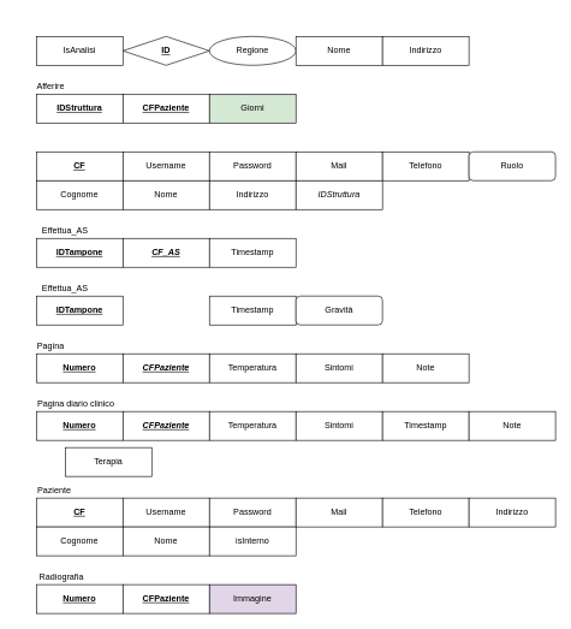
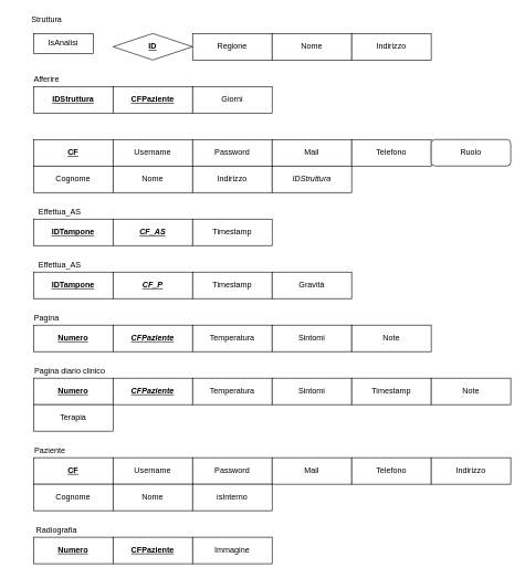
  <mxCell id="0" />
  <mxCell id="1" parent="0" />
- <mxCell id="3" value="IsAnalisi" style="rounded=0;whiteSpace=wrap;html=1;" vertex="1" parent="1"><mxGeometry x="50" y="50" width="120" height="40" as="geometry" /></mxCell>
+ <mxCell id="2" value="Struttura" style="text;html=1;strokeColor=none;fillColor=none;align=center;verticalAlign=middle;whiteSpace=wrap;rounded=0;" vertex="1" parent="1"><mxGeometry x="50" y="20" width="40" height="20" as="geometry" /></mxCell>
+ <mxCell id="3" value="IsAnalisi" style="rounded=0;whiteSpace=wrap;html=1;" vertex="1" parent="1"><mxGeometry x="50" y="50" width="90" height="30" as="geometry" /></mxCell>
  <mxCell id="4" value="&lt;u&gt;&lt;b&gt;ID&lt;/b&gt;&lt;/u&gt;" style="rhombus;whiteSpace=wrap;html=1;" vertex="1" parent="1"><mxGeometry x="170" y="50" width="120" height="40" as="geometry" /></mxCell>
- <mxCell id="5" value="Regione" style="ellipse;whiteSpace=wrap;html=1;" vertex="1" parent="1"><mxGeometry x="290" y="50" width="120" height="40" as="geometry" /></mxCell>
+ <mxCell id="5" value="Regione" style="rounded=0;whiteSpace=wrap;html=1;" vertex="1" parent="1"><mxGeometry x="290" y="50" width="120" height="40" as="geometry" /></mxCell>
  <mxCell id="6" value="Nome" style="rounded=0;whiteSpace=wrap;html=1;" vertex="1" parent="1"><mxGeometry x="410" y="50" width="120" height="40" as="geometry" /></mxCell>
  <mxCell id="7" value="Indirizzo" style="rounded=0;whiteSpace=wrap;html=1;" vertex="1" parent="1"><mxGeometry x="530" y="50" width="120" height="40" as="geometry" /></mxCell>
  <mxCell id="8" value="Afferire" style="text;html=1;strokeColor=none;fillColor=none;align=center;verticalAlign=middle;whiteSpace=wrap;rounded=0;" vertex="1" parent="1"><mxGeometry x="50" y="110" width="40" height="20" as="geometry" /></mxCell>
  <mxCell id="9" value="&lt;b&gt;&lt;u&gt;IDStruttura&lt;/u&gt;&lt;/b&gt;" style="rounded=0;whiteSpace=wrap;html=1;" vertex="1" parent="1"><mxGeometry x="50" y="130" width="120" height="40" as="geometry" /></mxCell>
  <mxCell id="10" value="&lt;b&gt;&lt;u&gt;CFPaziente&lt;/u&gt;&lt;/b&gt;" style="rounded=0;whiteSpace=wrap;html=1;" vertex="1" parent="1"><mxGeometry x="170" y="130" width="120" height="40" as="geometry" /></mxCell>
- <mxCell id="11" value="Giorni" style="rounded=0;whiteSpace=wrap;html=1;fillColor=#d5e8d4;" vertex="1" parent="1"><mxGeometry x="290" y="130" width="120" height="40" as="geometry" /></mxCell>
+ <mxCell id="11" value="Giorni" style="rounded=0;whiteSpace=wrap;html=1;" vertex="1" parent="1"><mxGeometry x="290" y="130" width="120" height="40" as="geometry" /></mxCell>
  <mxCell id="12" value="&lt;b&gt;&lt;u&gt;CF&lt;/u&gt;&lt;/b&gt;" style="rounded=0;whiteSpace=wrap;html=1;" vertex="1" parent="1"><mxGeometry x="50" y="210" width="120" height="40" as="geometry" /></mxCell>
  <mxCell id="13" value="Username" style="rounded=0;whiteSpace=wrap;html=1;" vertex="1" parent="1"><mxGeometry x="170" y="210" width="120" height="40" as="geometry" /></mxCell>
  <mxCell id="14" value="Password" style="rounded=0;whiteSpace=wrap;html=1;" vertex="1" parent="1"><mxGeometry x="290" y="210" width="120" height="40" as="geometry" /></mxCell>
  <mxCell id="15" value="Mail" style="rounded=0;whiteSpace=wrap;html=1;" vertex="1" parent="1"><mxGeometry x="410" y="210" width="120" height="40" as="geometry" /></mxCell>
  <mxCell id="16" value="Telefono" style="rounded=0;whiteSpace=wrap;html=1;" vertex="1" parent="1"><mxGeometry x="530" y="210" width="120" height="40" as="geometry" /></mxCell>
  <mxCell id="17" value="Ruolo" style="whiteSpace=wrap;html=1;rounded=1;" vertex="1" parent="1"><mxGeometry x="650" y="210" width="120" height="40" as="geometry" /></mxCell>
  <mxCell id="18" value="Cognome" style="rounded=0;whiteSpace=wrap;html=1;" vertex="1" parent="1"><mxGeometry x="50" y="250" width="120" height="40" as="geometry" /></mxCell>
  <mxCell id="19" value="Nome" style="rounded=0;whiteSpace=wrap;html=1;" vertex="1" parent="1"><mxGeometry x="170" y="250" width="120" height="40" as="geometry" /></mxCell>
  <mxCell id="20" value="Indirizzo" style="rounded=0;whiteSpace=wrap;html=1;" vertex="1" parent="1"><mxGeometry x="290" y="250" width="120" height="40" as="geometry" /></mxCell>
  <mxCell id="21" value="&lt;i&gt;IDStruttura&lt;/i&gt;" style="rounded=0;whiteSpace=wrap;html=1;" vertex="1" parent="1"><mxGeometry x="410" y="250" width="120" height="40" as="geometry" /></mxCell>
  <mxCell id="22" value="Effettua_AS" style="text;html=1;strokeColor=none;fillColor=none;align=center;verticalAlign=middle;whiteSpace=wrap;rounded=0;" vertex="1" parent="1"><mxGeometry x="40" y="310" width="100" height="20" as="geometry" /></mxCell>
  <mxCell id="23" value="&lt;b&gt;&lt;u&gt;IDTampone&lt;/u&gt;&lt;/b&gt;" style="rounded=0;whiteSpace=wrap;html=1;" vertex="1" parent="1"><mxGeometry x="50" y="330" width="120" height="40" as="geometry" /></mxCell>
  <mxCell id="24" value="&lt;b&gt;&lt;i&gt;&lt;u&gt;CF_AS&lt;/u&gt;&lt;/i&gt;&lt;/b&gt;" style="rounded=0;whiteSpace=wrap;html=1;" vertex="1" parent="1"><mxGeometry x="170" y="330" width="120" height="40" as="geometry" /></mxCell>
  <mxCell id="25" value="Timestamp" style="rounded=0;whiteSpace=wrap;html=1;" vertex="1" parent="1"><mxGeometry x="290" y="330" width="120" height="40" as="geometry" /></mxCell>
  <mxCell id="26" value="Effettua_AS" style="text;html=1;strokeColor=none;fillColor=none;align=center;verticalAlign=middle;whiteSpace=wrap;rounded=0;" vertex="1" parent="1"><mxGeometry x="40" y="390" width="100" height="20" as="geometry" /></mxCell>
  <mxCell id="27" value="&lt;b&gt;&lt;u&gt;IDTampone&lt;/u&gt;&lt;/b&gt;" style="rounded=0;whiteSpace=wrap;html=1;" vertex="1" parent="1"><mxGeometry x="50" y="410" width="120" height="40" as="geometry" /></mxCell>
+ <mxCell id="28" value="&lt;b&gt;&lt;i&gt;&lt;u&gt;CF_P&lt;/u&gt;&lt;/i&gt;&lt;/b&gt;" style="rounded=0;whiteSpace=wrap;html=1;" vertex="1" parent="1"><mxGeometry x="170" y="410" width="120" height="40" as="geometry" /></mxCell>
  <mxCell id="29" value="Timestamp" style="rounded=0;whiteSpace=wrap;html=1;" vertex="1" parent="1"><mxGeometry x="290" y="410" width="120" height="40" as="geometry" /></mxCell>
- <mxCell id="30" value="Gravità" style="whiteSpace=wrap;html=1;rounded=1;" vertex="1" parent="1"><mxGeometry x="410" y="410" width="120" height="40" as="geometry" /></mxCell>
+ <mxCell id="30" value="Gravità" style="rounded=0;whiteSpace=wrap;html=1;" vertex="1" parent="1"><mxGeometry x="410" y="410" width="120" height="40" as="geometry" /></mxCell>
  <mxCell id="31" value="Pagina" style="text;html=1;strokeColor=none;fillColor=none;align=center;verticalAlign=middle;whiteSpace=wrap;rounded=0;" vertex="1" parent="1"><mxGeometry x="20" y="470" width="100" height="20" as="geometry" /></mxCell>
  <mxCell id="32" value="&lt;b&gt;&lt;u&gt;Numero&lt;/u&gt;&lt;/b&gt;" style="rounded=0;whiteSpace=wrap;html=1;" vertex="1" parent="1"><mxGeometry x="50" y="490" width="120" height="40" as="geometry" /></mxCell>
  <mxCell id="33" value="&lt;b&gt;&lt;i&gt;&lt;u&gt;CFPaziente&lt;/u&gt;&lt;/i&gt;&lt;/b&gt;" style="rounded=0;whiteSpace=wrap;html=1;" vertex="1" parent="1"><mxGeometry x="170" y="490" width="120" height="40" as="geometry" /></mxCell>
  <mxCell id="34" value="Temperatura" style="rounded=0;whiteSpace=wrap;html=1;" vertex="1" parent="1"><mxGeometry x="290" y="490" width="120" height="40" as="geometry" /></mxCell>
  <mxCell id="35" value="Sintomi" style="rounded=0;whiteSpace=wrap;html=1;" vertex="1" parent="1"><mxGeometry x="410" y="490" width="120" height="40" as="geometry" /></mxCell>
  <mxCell id="36" value="Note" style="rounded=0;whiteSpace=wrap;html=1;" vertex="1" parent="1"><mxGeometry x="530" y="490" width="120" height="40" as="geometry" /></mxCell>
  <mxCell id="37" value="&lt;b&gt;&lt;u&gt;Numero&lt;/u&gt;&lt;/b&gt;" style="rounded=0;whiteSpace=wrap;html=1;" vertex="1" parent="1"><mxGeometry x="50" y="570" width="120" height="40" as="geometry" /></mxCell>
  <mxCell id="38" value="&lt;b&gt;&lt;i&gt;&lt;u&gt;CFPaziente&lt;/u&gt;&lt;/i&gt;&lt;/b&gt;" style="rounded=0;whiteSpace=wrap;html=1;" vertex="1" parent="1"><mxGeometry x="170" y="570" width="120" height="40" as="geometry" /></mxCell>
  <mxCell id="39" value="Temperatura" style="rounded=0;whiteSpace=wrap;html=1;" vertex="1" parent="1"><mxGeometry x="290" y="570" width="120" height="40" as="geometry" /></mxCell>
  <mxCell id="40" value="Sintomi" style="rounded=0;whiteSpace=wrap;html=1;" vertex="1" parent="1"><mxGeometry x="410" y="570" width="120" height="40" as="geometry" /></mxCell>
  <mxCell id="41" value="Timestamp" style="rounded=0;whiteSpace=wrap;html=1;" vertex="1" parent="1"><mxGeometry x="530" y="570" width="120" height="40" as="geometry" /></mxCell>
  <mxCell id="42" value="Pagina diario clinico" style="text;html=1;strokeColor=none;fillColor=none;align=center;verticalAlign=middle;whiteSpace=wrap;rounded=0;" vertex="1" parent="1"><mxGeometry x="40" y="550" width="130" height="20" as="geometry" /></mxCell>
  <mxCell id="43" value="Note" style="rounded=0;whiteSpace=wrap;html=1;" vertex="1" parent="1"><mxGeometry x="650" y="570" width="120" height="40" as="geometry" /></mxCell>
- <mxCell id="44" value="Terapia" style="rounded=0;whiteSpace=wrap;html=1;" vertex="1" parent="1"><mxGeometry x="90" y="620" width="120" height="40" as="geometry" /></mxCell>
+ <mxCell id="44" value="Terapia" style="rounded=0;whiteSpace=wrap;html=1;" vertex="1" parent="1"><mxGeometry x="50" y="610" width="120" height="40" as="geometry" /></mxCell>
  <mxCell id="45" value="Paziente" style="text;html=1;strokeColor=none;fillColor=none;align=center;verticalAlign=middle;whiteSpace=wrap;rounded=0;" vertex="1" parent="1"><mxGeometry x="40" y="670" width="70" height="20" as="geometry" /></mxCell>
  <mxCell id="46" value="&lt;b&gt;&lt;u&gt;CF&lt;/u&gt;&lt;/b&gt;" style="rounded=0;whiteSpace=wrap;html=1;" vertex="1" parent="1"><mxGeometry x="50" y="690" width="120" height="40" as="geometry" /></mxCell>
  <mxCell id="47" value="Username" style="rounded=0;whiteSpace=wrap;html=1;" vertex="1" parent="1"><mxGeometry x="170" y="690" width="120" height="40" as="geometry" /></mxCell>
  <mxCell id="48" value="Password" style="rounded=0;whiteSpace=wrap;html=1;" vertex="1" parent="1"><mxGeometry x="290" y="690" width="120" height="40" as="geometry" /></mxCell>
  <mxCell id="49" value="Mail" style="rounded=0;whiteSpace=wrap;html=1;" vertex="1" parent="1"><mxGeometry x="410" y="690" width="120" height="40" as="geometry" /></mxCell>
  <mxCell id="50" value="Telefono" style="rounded=0;whiteSpace=wrap;html=1;" vertex="1" parent="1"><mxGeometry x="530" y="690" width="120" height="40" as="geometry" /></mxCell>
  <mxCell id="51" value="Cognome" style="rounded=0;whiteSpace=wrap;html=1;" vertex="1" parent="1"><mxGeometry x="50" y="730" width="120" height="40" as="geometry" /></mxCell>
  <mxCell id="52" value="Nome" style="rounded=0;whiteSpace=wrap;html=1;" vertex="1" parent="1"><mxGeometry x="170" y="730" width="120" height="40" as="geometry" /></mxCell>
  <mxCell id="53" value="Indirizzo" style="rounded=0;whiteSpace=wrap;html=1;" vertex="1" parent="1"><mxGeometry x="650" y="690" width="120" height="40" as="geometry" /></mxCell>
  <mxCell id="54" value="isInterno" style="rounded=0;whiteSpace=wrap;html=1;" vertex="1" parent="1"><mxGeometry x="290" y="730" width="120" height="40" as="geometry" /></mxCell>
  <mxCell id="55" value="Radiografia" style="text;html=1;strokeColor=none;fillColor=none;align=center;verticalAlign=middle;whiteSpace=wrap;rounded=0;" vertex="1" parent="1"><mxGeometry x="50" y="790" width="70" height="20" as="geometry" /></mxCell>
  <mxCell id="56" value="&lt;b&gt;&lt;u&gt;Numero&lt;/u&gt;&lt;/b&gt;" style="rounded=0;whiteSpace=wrap;html=1;" vertex="1" parent="1"><mxGeometry x="50" y="810" width="120" height="40" as="geometry" /></mxCell>
  <mxCell id="57" value="&lt;b&gt;&lt;u&gt;CFPaziente&lt;/u&gt;&lt;/b&gt;" style="rounded=0;whiteSpace=wrap;html=1;" vertex="1" parent="1"><mxGeometry x="170" y="810" width="120" height="40" as="geometry" /></mxCell>
- <mxCell id="58" value="Immagine" style="rounded=0;whiteSpace=wrap;html=1;fillColor=#e1d5e7;" vertex="1" parent="1"><mxGeometry x="290" y="810" width="120" height="40" as="geometry" /></mxCell>
+ <mxCell id="58" value="Immagine" style="rounded=0;whiteSpace=wrap;html=1;" vertex="1" parent="1"><mxGeometry x="290" y="810" width="120" height="40" as="geometry" /></mxCell>
